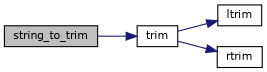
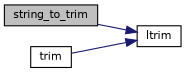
  digraph {
    rankdir=LR
    node [color=black fillcolor=white fontname=Helvetica fontsize=10 shape=record style=filled]
    edge [color=midnightblue fontname=Helvetica fontsize=10 labelfontname=Helvetica labelfontsize=10 style=solid]
    n1 [fillcolor=grey75 fontcolor=black height=0.2 label=string_to_trim width=0.4]
    n2 [height=0.2 label=trim width=0.4]
    n3 [height=0.2 label=ltrim width=0.4]
-   n4 [height=0.2 label=rtrim width=0.4]
-   n1 -> n2
+   n1 -> n3
    n2 -> n3
-   n2 -> n4
  }
